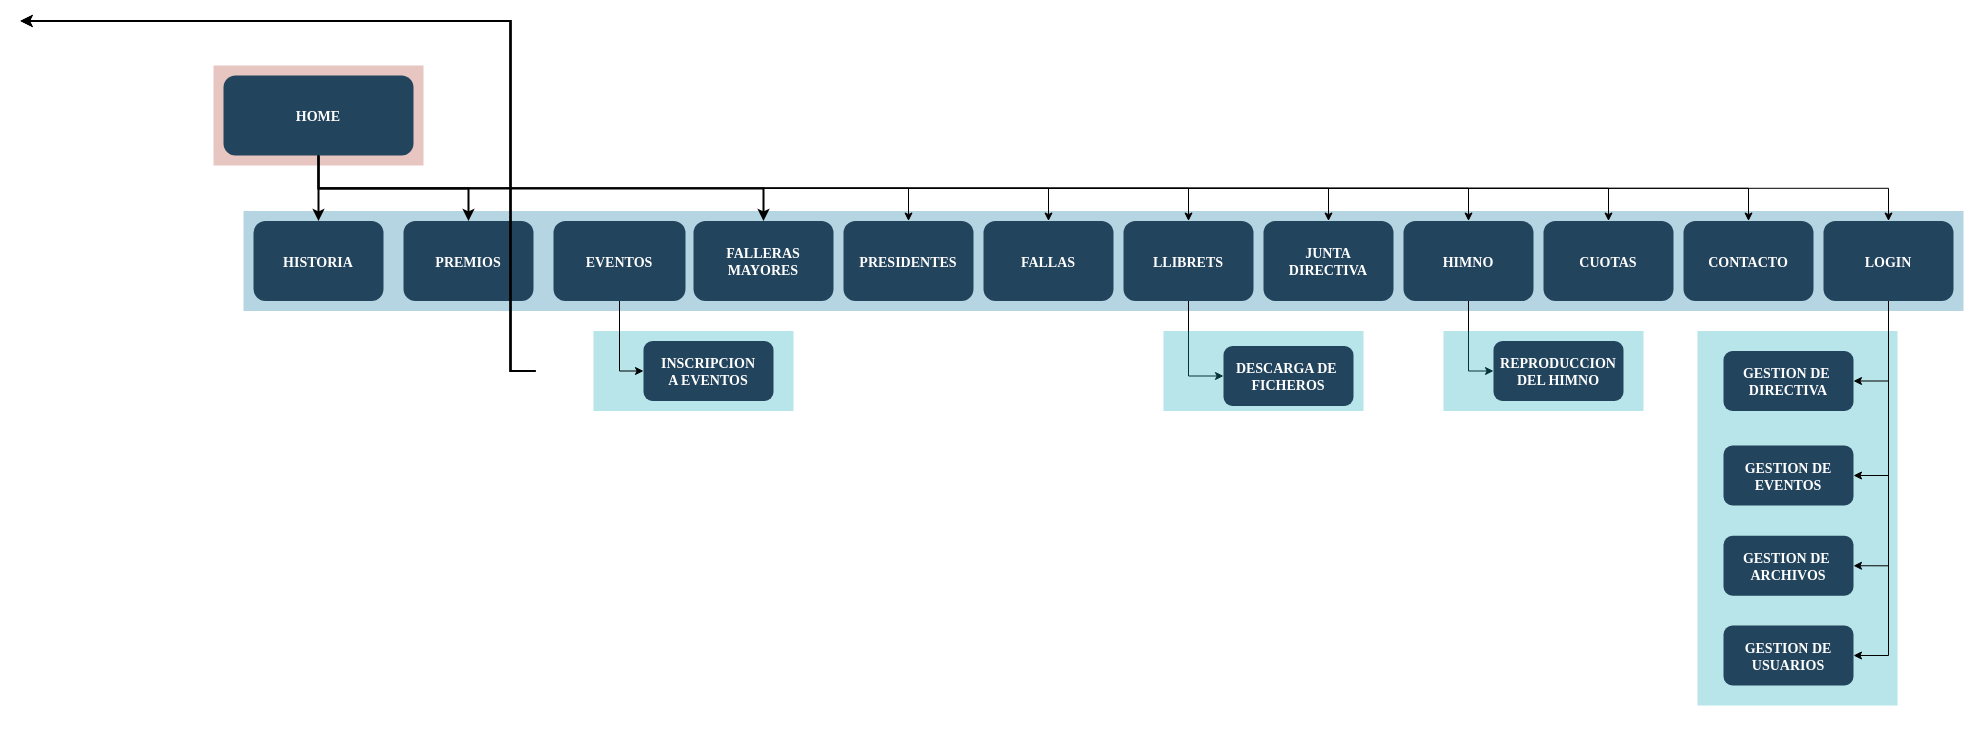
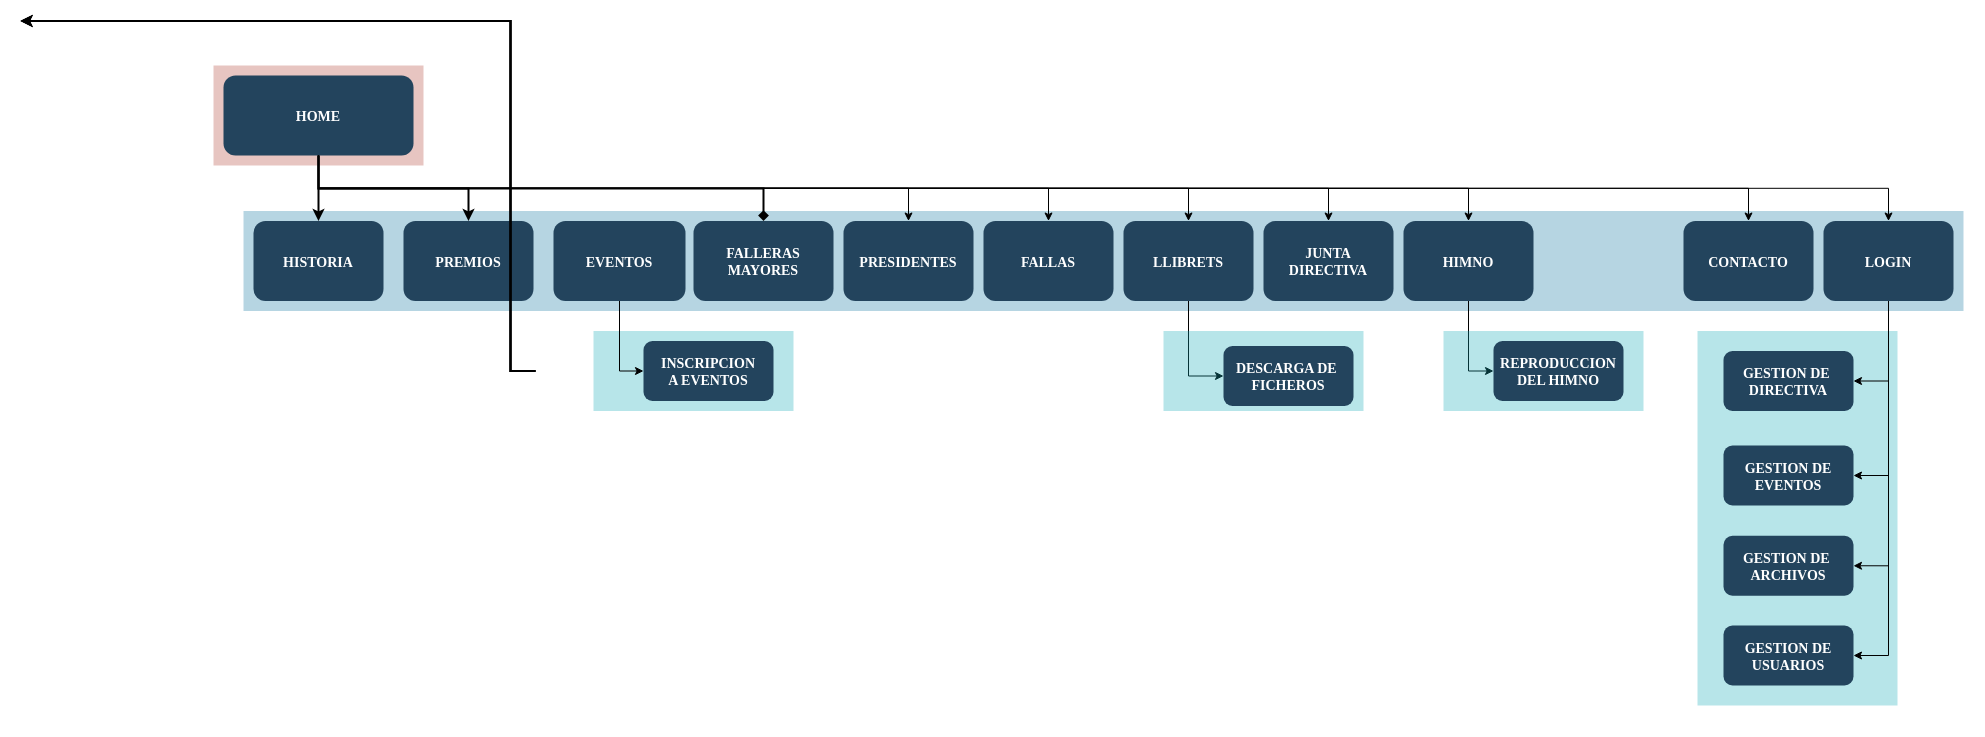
  <mxCell id="0" />
  <mxCell id="1" parent="0" />
  <mxCell id="2" value="" style="fillColor=#12AAB5;strokeColor=none;opacity=30;" vertex="1" parent="1"><mxGeometry x="1697" y="330.5" width="200" height="374.5" as="geometry" /></mxCell>
  <mxCell id="3" value="" style="fillColor=#AE4132;strokeColor=none;opacity=30;" parent="1" vertex="1"><mxGeometry x="213" y="65" width="210" height="100.0" as="geometry" /></mxCell>
  <mxCell id="4" value="" style="fillColor=#10739E;strokeColor=none;opacity=30;" parent="1" vertex="1"><mxGeometry x="243" y="210.5" width="1720" height="100" as="geometry" /></mxCell>
  <mxCell id="5" value="" style="fillColor=#12AAB5;strokeColor=none;opacity=30;" parent="1" vertex="1"><mxGeometry x="593" y="330.5" width="200" height="80" as="geometry" /></mxCell>
  <mxCell id="6" style="edgeStyle=orthogonalEdgeStyle;rounded=0;orthogonalLoop=1;jettySize=auto;html=1;exitX=0.5;exitY=1;exitDx=0;exitDy=0;" edge="1" parent="1" source="14" target="27"><mxGeometry relative="1" as="geometry" /></mxCell>
  <mxCell id="7" style="edgeStyle=orthogonalEdgeStyle;rounded=0;orthogonalLoop=1;jettySize=auto;html=1;exitX=0.5;exitY=1;exitDx=0;exitDy=0;" edge="1" parent="1" source="14" target="28"><mxGeometry relative="1" as="geometry" /></mxCell>
  <mxCell id="8" style="edgeStyle=orthogonalEdgeStyle;rounded=0;orthogonalLoop=1;jettySize=auto;html=1;exitX=0.5;exitY=1;exitDx=0;exitDy=0;" edge="1" parent="1" source="14" target="30"><mxGeometry relative="1" as="geometry" /></mxCell>
  <mxCell id="9" style="edgeStyle=orthogonalEdgeStyle;rounded=0;orthogonalLoop=1;jettySize=auto;html=1;exitX=0.5;exitY=1;exitDx=0;exitDy=0;" edge="1" parent="1" source="14" target="31"><mxGeometry relative="1" as="geometry" /></mxCell>
  <mxCell id="10" style="edgeStyle=orthogonalEdgeStyle;rounded=0;orthogonalLoop=1;jettySize=auto;html=1;exitX=0.5;exitY=1;exitDx=0;exitDy=0;" edge="1" parent="1" source="14" target="33"><mxGeometry relative="1" as="geometry" /></mxCell>
- <mxCell id="11" style="edgeStyle=orthogonalEdgeStyle;rounded=0;orthogonalLoop=1;jettySize=auto;html=1;exitX=0.5;exitY=1;exitDx=0;exitDy=0;" edge="1" parent="1" source="14" target="34"><mxGeometry relative="1" as="geometry" /></mxCell>
  <mxCell id="12" style="edgeStyle=orthogonalEdgeStyle;rounded=0;orthogonalLoop=1;jettySize=auto;html=1;exitX=0.5;exitY=1;exitDx=0;exitDy=0;" edge="1" parent="1" source="14" target="35"><mxGeometry relative="1" as="geometry" /></mxCell>
  <mxCell id="13" style="edgeStyle=orthogonalEdgeStyle;rounded=0;orthogonalLoop=1;jettySize=auto;html=1;exitX=0.5;exitY=1;exitDx=0;exitDy=0;" edge="1" parent="1" source="14" target="44"><mxGeometry relative="1" as="geometry" /></mxCell>
  <mxCell id="14" value="HOME" style="rounded=1;fillColor=#23445D;gradientColor=none;strokeColor=none;fontColor=#FFFFFF;fontStyle=1;fontFamily=Tahoma;fontSize=14" parent="1" vertex="1"><mxGeometry x="223" y="75" width="190" height="80" as="geometry" /></mxCell>
  <mxCell id="15" value="FALLERAS &#10;MAYORES" style="rounded=1;fillColor=#23445D;gradientColor=none;strokeColor=none;fontColor=#FFFFFF;fontStyle=1;fontFamily=Tahoma;fontSize=14" parent="1" vertex="1"><mxGeometry x="693" y="220.5" width="140" height="80" as="geometry" /></mxCell>
- <mxCell id="16" value="" style="edgeStyle=elbowEdgeStyle;elbow=vertical;strokeWidth=2;rounded=0" parent="1" source="14" target="15" edge="1"><mxGeometry x="337" y="215.5" width="100" height="100" as="geometry"><mxPoint x="280" y="200.5" as="sourcePoint" /><mxPoint x="380" y="100.5" as="targetPoint" /></mxGeometry></mxCell>
+ <mxCell id="16" value="" style="edgeStyle=elbowEdgeStyle;elbow=vertical;strokeWidth=2;rounded=0;endArrow=diamond;" parent="1" source="14" target="15" edge="1"><mxGeometry x="337" y="215.5" width="100" height="100" as="geometry"><mxPoint x="280" y="200.5" as="sourcePoint" /><mxPoint x="380" y="100.5" as="targetPoint" /></mxGeometry></mxCell>
  <mxCell id="17" style="edgeStyle=orthogonalEdgeStyle;rounded=0;orthogonalLoop=1;jettySize=auto;html=1;entryX=0;entryY=0.5;entryDx=0;entryDy=0;" edge="1" parent="1" source="18" target="21"><mxGeometry relative="1" as="geometry" /></mxCell>
  <mxCell id="18" value="EVENTOS" style="rounded=1;fillColor=#23445D;gradientColor=none;strokeColor=none;fontColor=#FFFFFF;fontStyle=1;fontFamily=Tahoma;fontSize=14" parent="1" vertex="1"><mxGeometry x="553" y="220.5" width="132" height="80" as="geometry" /></mxCell>
  <mxCell id="19" value="PREMIOS" style="rounded=1;fillColor=#23445D;gradientColor=none;strokeColor=none;fontColor=#FFFFFF;fontStyle=1;fontFamily=Tahoma;fontSize=14" parent="1" vertex="1"><mxGeometry x="403" y="220.5" width="130" height="80" as="geometry" /></mxCell>
  <mxCell id="20" value="HISTORIA" style="rounded=1;fillColor=#23445D;gradientColor=none;strokeColor=none;fontColor=#FFFFFF;fontStyle=1;fontFamily=Tahoma;fontSize=14" parent="1" vertex="1"><mxGeometry x="253" y="220.5" width="130" height="80" as="geometry" /></mxCell>
  <mxCell id="21" value="INSCRIPCION&#10;A EVENTOS" style="rounded=1;fillColor=#23445D;gradientColor=none;strokeColor=none;fontColor=#FFFFFF;fontStyle=1;fontFamily=Tahoma;fontSize=14" parent="1" vertex="1"><mxGeometry x="643" y="340.5" width="130" height="60" as="geometry" /></mxCell>
  <mxCell id="22" value="" style="edgeStyle=elbowEdgeStyle;elbow=vertical;strokeWidth=2;rounded=0" parent="1" source="14" target="19" edge="1"><mxGeometry x="347" y="225.5" width="100" height="100" as="geometry"><mxPoint x="805" y="160.5" as="sourcePoint" /><mxPoint x="1410" y="230.5" as="targetPoint" /></mxGeometry></mxCell>
  <mxCell id="23" value="" style="edgeStyle=elbowEdgeStyle;elbow=vertical;strokeWidth=2;rounded=0" parent="1" source="14" target="20" edge="1"><mxGeometry x="-23" y="135.5" width="100" height="100" as="geometry"><mxPoint x="-80" y="120.5" as="sourcePoint" /><mxPoint x="20" y="20.5" as="targetPoint" /></mxGeometry></mxCell>
  <mxCell id="24" value="" style="edgeStyle=elbowEdgeStyle;elbow=horizontal;strokeWidth=2;rounded=0" parent="1" edge="1"><mxGeometry x="-23" y="135.5" width="100" height="100" as="geometry"><mxPoint x="535" y="370.5" as="sourcePoint" /><mxPoint x="20" y="20.5" as="targetPoint" /><Array as="points"><mxPoint x="510" y="420.5" /></Array></mxGeometry></mxCell>
  <mxCell id="25" value="" style="edgeStyle=elbowEdgeStyle;elbow=horizontal;strokeWidth=2;rounded=0" parent="1" edge="1"><mxGeometry x="-23" y="135.5" width="100" height="100" as="geometry"><mxPoint x="535" y="370.5" as="sourcePoint" /><mxPoint x="20" y="20.5" as="targetPoint" /><Array as="points"><mxPoint x="510" y="460.5" /></Array></mxGeometry></mxCell>
  <mxCell id="26" value="" style="edgeStyle=elbowEdgeStyle;elbow=horizontal;strokeWidth=2;rounded=0" parent="1" edge="1"><mxGeometry x="-23" y="135.5" width="100" height="100" as="geometry"><mxPoint x="535" y="370.5" as="sourcePoint" /><mxPoint x="20" y="20.5" as="targetPoint" /><Array as="points"><mxPoint x="510" y="500.5" /></Array></mxGeometry></mxCell>
  <mxCell id="27" value="PRESIDENTES" style="rounded=1;fillColor=#23445D;gradientColor=none;strokeColor=none;fontColor=#FFFFFF;fontStyle=1;fontFamily=Tahoma;fontSize=14" vertex="1" parent="1"><mxGeometry x="843" y="220.5" width="130" height="80" as="geometry" /></mxCell>
  <mxCell id="28" value="FALLAS" style="rounded=1;fillColor=#23445D;gradientColor=none;strokeColor=none;fontColor=#FFFFFF;fontStyle=1;fontFamily=Tahoma;fontSize=14" vertex="1" parent="1"><mxGeometry x="983" y="220.5" width="130" height="80" as="geometry" /></mxCell>
  <mxCell id="29" style="edgeStyle=orthogonalEdgeStyle;rounded=0;orthogonalLoop=1;jettySize=auto;html=1;exitX=0.5;exitY=1;exitDx=0;exitDy=0;entryX=0;entryY=0.5;entryDx=0;entryDy=0;" edge="1" parent="1" source="30" target="37"><mxGeometry relative="1" as="geometry" /></mxCell>
  <mxCell id="30" value="LLIBRETS" style="rounded=1;fillColor=#23445D;gradientColor=none;strokeColor=none;fontColor=#FFFFFF;fontStyle=1;fontFamily=Tahoma;fontSize=14" vertex="1" parent="1"><mxGeometry x="1123" y="220.5" width="130" height="80" as="geometry" /></mxCell>
  <mxCell id="31" value="JUNTA &#10;DIRECTIVA" style="rounded=1;fillColor=#23445D;gradientColor=none;strokeColor=none;fontColor=#FFFFFF;fontStyle=1;fontFamily=Tahoma;fontSize=14" vertex="1" parent="1"><mxGeometry x="1263" y="220.5" width="130" height="80" as="geometry" /></mxCell>
  <mxCell id="32" style="edgeStyle=orthogonalEdgeStyle;rounded=0;orthogonalLoop=1;jettySize=auto;html=1;exitX=0.5;exitY=1;exitDx=0;exitDy=0;entryX=0;entryY=0.5;entryDx=0;entryDy=0;" edge="1" parent="1" source="33" target="39"><mxGeometry relative="1" as="geometry" /></mxCell>
  <mxCell id="33" value="HIMNO" style="rounded=1;fillColor=#23445D;gradientColor=none;strokeColor=none;fontColor=#FFFFFF;fontStyle=1;fontFamily=Tahoma;fontSize=14" vertex="1" parent="1"><mxGeometry x="1403" y="220.5" width="130" height="80" as="geometry" /></mxCell>
- <mxCell id="34" value="CUOTAS" style="rounded=1;fillColor=#23445D;gradientColor=none;strokeColor=none;fontColor=#FFFFFF;fontStyle=1;fontFamily=Tahoma;fontSize=14" vertex="1" parent="1"><mxGeometry x="1543" y="220.5" width="130" height="80" as="geometry" /></mxCell>
  <mxCell id="35" value="CONTACTO" style="rounded=1;fillColor=#23445D;gradientColor=none;strokeColor=none;fontColor=#FFFFFF;fontStyle=1;fontFamily=Tahoma;fontSize=14" vertex="1" parent="1"><mxGeometry x="1683" y="220.5" width="130" height="80" as="geometry" /></mxCell>
  <mxCell id="36" value="" style="fillColor=#12AAB5;strokeColor=none;opacity=30;" vertex="1" parent="1"><mxGeometry x="1163" y="330.5" width="200" height="80" as="geometry" /></mxCell>
  <mxCell id="37" value="DESCARGA DE &#10;FICHEROS" style="rounded=1;fillColor=#23445D;gradientColor=none;strokeColor=none;fontColor=#FFFFFF;fontStyle=1;fontFamily=Tahoma;fontSize=14" vertex="1" parent="1"><mxGeometry x="1223" y="345.5" width="130" height="60" as="geometry" /></mxCell>
  <mxCell id="38" value="" style="fillColor=#12AAB5;strokeColor=none;opacity=30;" vertex="1" parent="1"><mxGeometry x="1443" y="330.5" width="200" height="80" as="geometry" /></mxCell>
  <mxCell id="39" value="REPRODUCCION&#10;DEL HIMNO" style="rounded=1;fillColor=#23445D;gradientColor=none;strokeColor=none;fontColor=#FFFFFF;fontStyle=1;fontFamily=Tahoma;fontSize=14" vertex="1" parent="1"><mxGeometry x="1493" y="340.5" width="130" height="60" as="geometry" /></mxCell>
  <mxCell id="40" style="edgeStyle=orthogonalEdgeStyle;rounded=0;orthogonalLoop=1;jettySize=auto;html=1;exitX=0.5;exitY=1;exitDx=0;exitDy=0;entryX=1;entryY=0.5;entryDx=0;entryDy=0;" edge="1" parent="1" source="44" target="45"><mxGeometry relative="1" as="geometry" /></mxCell>
  <mxCell id="41" style="edgeStyle=orthogonalEdgeStyle;rounded=0;orthogonalLoop=1;jettySize=auto;html=1;exitX=0.5;exitY=1;exitDx=0;exitDy=0;entryX=1;entryY=0.5;entryDx=0;entryDy=0;" edge="1" parent="1" source="44" target="46"><mxGeometry relative="1" as="geometry" /></mxCell>
  <mxCell id="42" style="edgeStyle=orthogonalEdgeStyle;rounded=0;orthogonalLoop=1;jettySize=auto;html=1;exitX=0.5;exitY=1;exitDx=0;exitDy=0;entryX=1;entryY=0.5;entryDx=0;entryDy=0;" edge="1" parent="1" source="44" target="47"><mxGeometry relative="1" as="geometry" /></mxCell>
  <mxCell id="43" style="edgeStyle=orthogonalEdgeStyle;rounded=0;orthogonalLoop=1;jettySize=auto;html=1;exitX=0.5;exitY=1;exitDx=0;exitDy=0;entryX=1;entryY=0.5;entryDx=0;entryDy=0;" edge="1" parent="1" source="44" target="48"><mxGeometry relative="1" as="geometry" /></mxCell>
  <mxCell id="44" value="LOGIN" style="rounded=1;fillColor=#23445D;gradientColor=none;strokeColor=none;fontColor=#FFFFFF;fontStyle=1;fontFamily=Tahoma;fontSize=14" vertex="1" parent="1"><mxGeometry x="1823" y="220.5" width="130" height="80" as="geometry" /></mxCell>
  <mxCell id="45" value="GESTION DE &#10;DIRECTIVA" style="rounded=1;fillColor=#23445D;gradientColor=none;strokeColor=none;fontColor=#FFFFFF;fontStyle=1;fontFamily=Tahoma;fontSize=14" vertex="1" parent="1"><mxGeometry x="1723" y="350.5" width="130" height="60" as="geometry" /></mxCell>
  <mxCell id="46" value="GESTION DE &#10;EVENTOS" style="rounded=1;fillColor=#23445D;gradientColor=none;strokeColor=none;fontColor=#FFFFFF;fontStyle=1;fontFamily=Tahoma;fontSize=14" vertex="1" parent="1"><mxGeometry x="1723" y="445" width="130" height="60" as="geometry" /></mxCell>
  <mxCell id="47" value="GESTION DE &#10;ARCHIVOS" style="rounded=1;fillColor=#23445D;gradientColor=none;strokeColor=none;fontColor=#FFFFFF;fontStyle=1;fontFamily=Tahoma;fontSize=14" vertex="1" parent="1"><mxGeometry x="1723" y="535.25" width="130" height="60" as="geometry" /></mxCell>
  <mxCell id="48" value="GESTION DE&#10;USUARIOS" style="rounded=1;fillColor=#23445D;gradientColor=none;strokeColor=none;fontColor=#FFFFFF;fontStyle=1;fontFamily=Tahoma;fontSize=14" vertex="1" parent="1"><mxGeometry x="1723" y="625" width="130" height="60" as="geometry" /></mxCell>
  <mxCell id="49" style="edgeStyle=orthogonalEdgeStyle;rounded=0;orthogonalLoop=1;jettySize=auto;html=1;exitX=0.5;exitY=1;exitDx=0;exitDy=0;" edge="1" parent="1"><mxGeometry relative="1" as="geometry"><mxPoint x="1773" y="715" as="sourcePoint" /><mxPoint x="1773" y="715" as="targetPoint" /></mxGeometry></mxCell>
